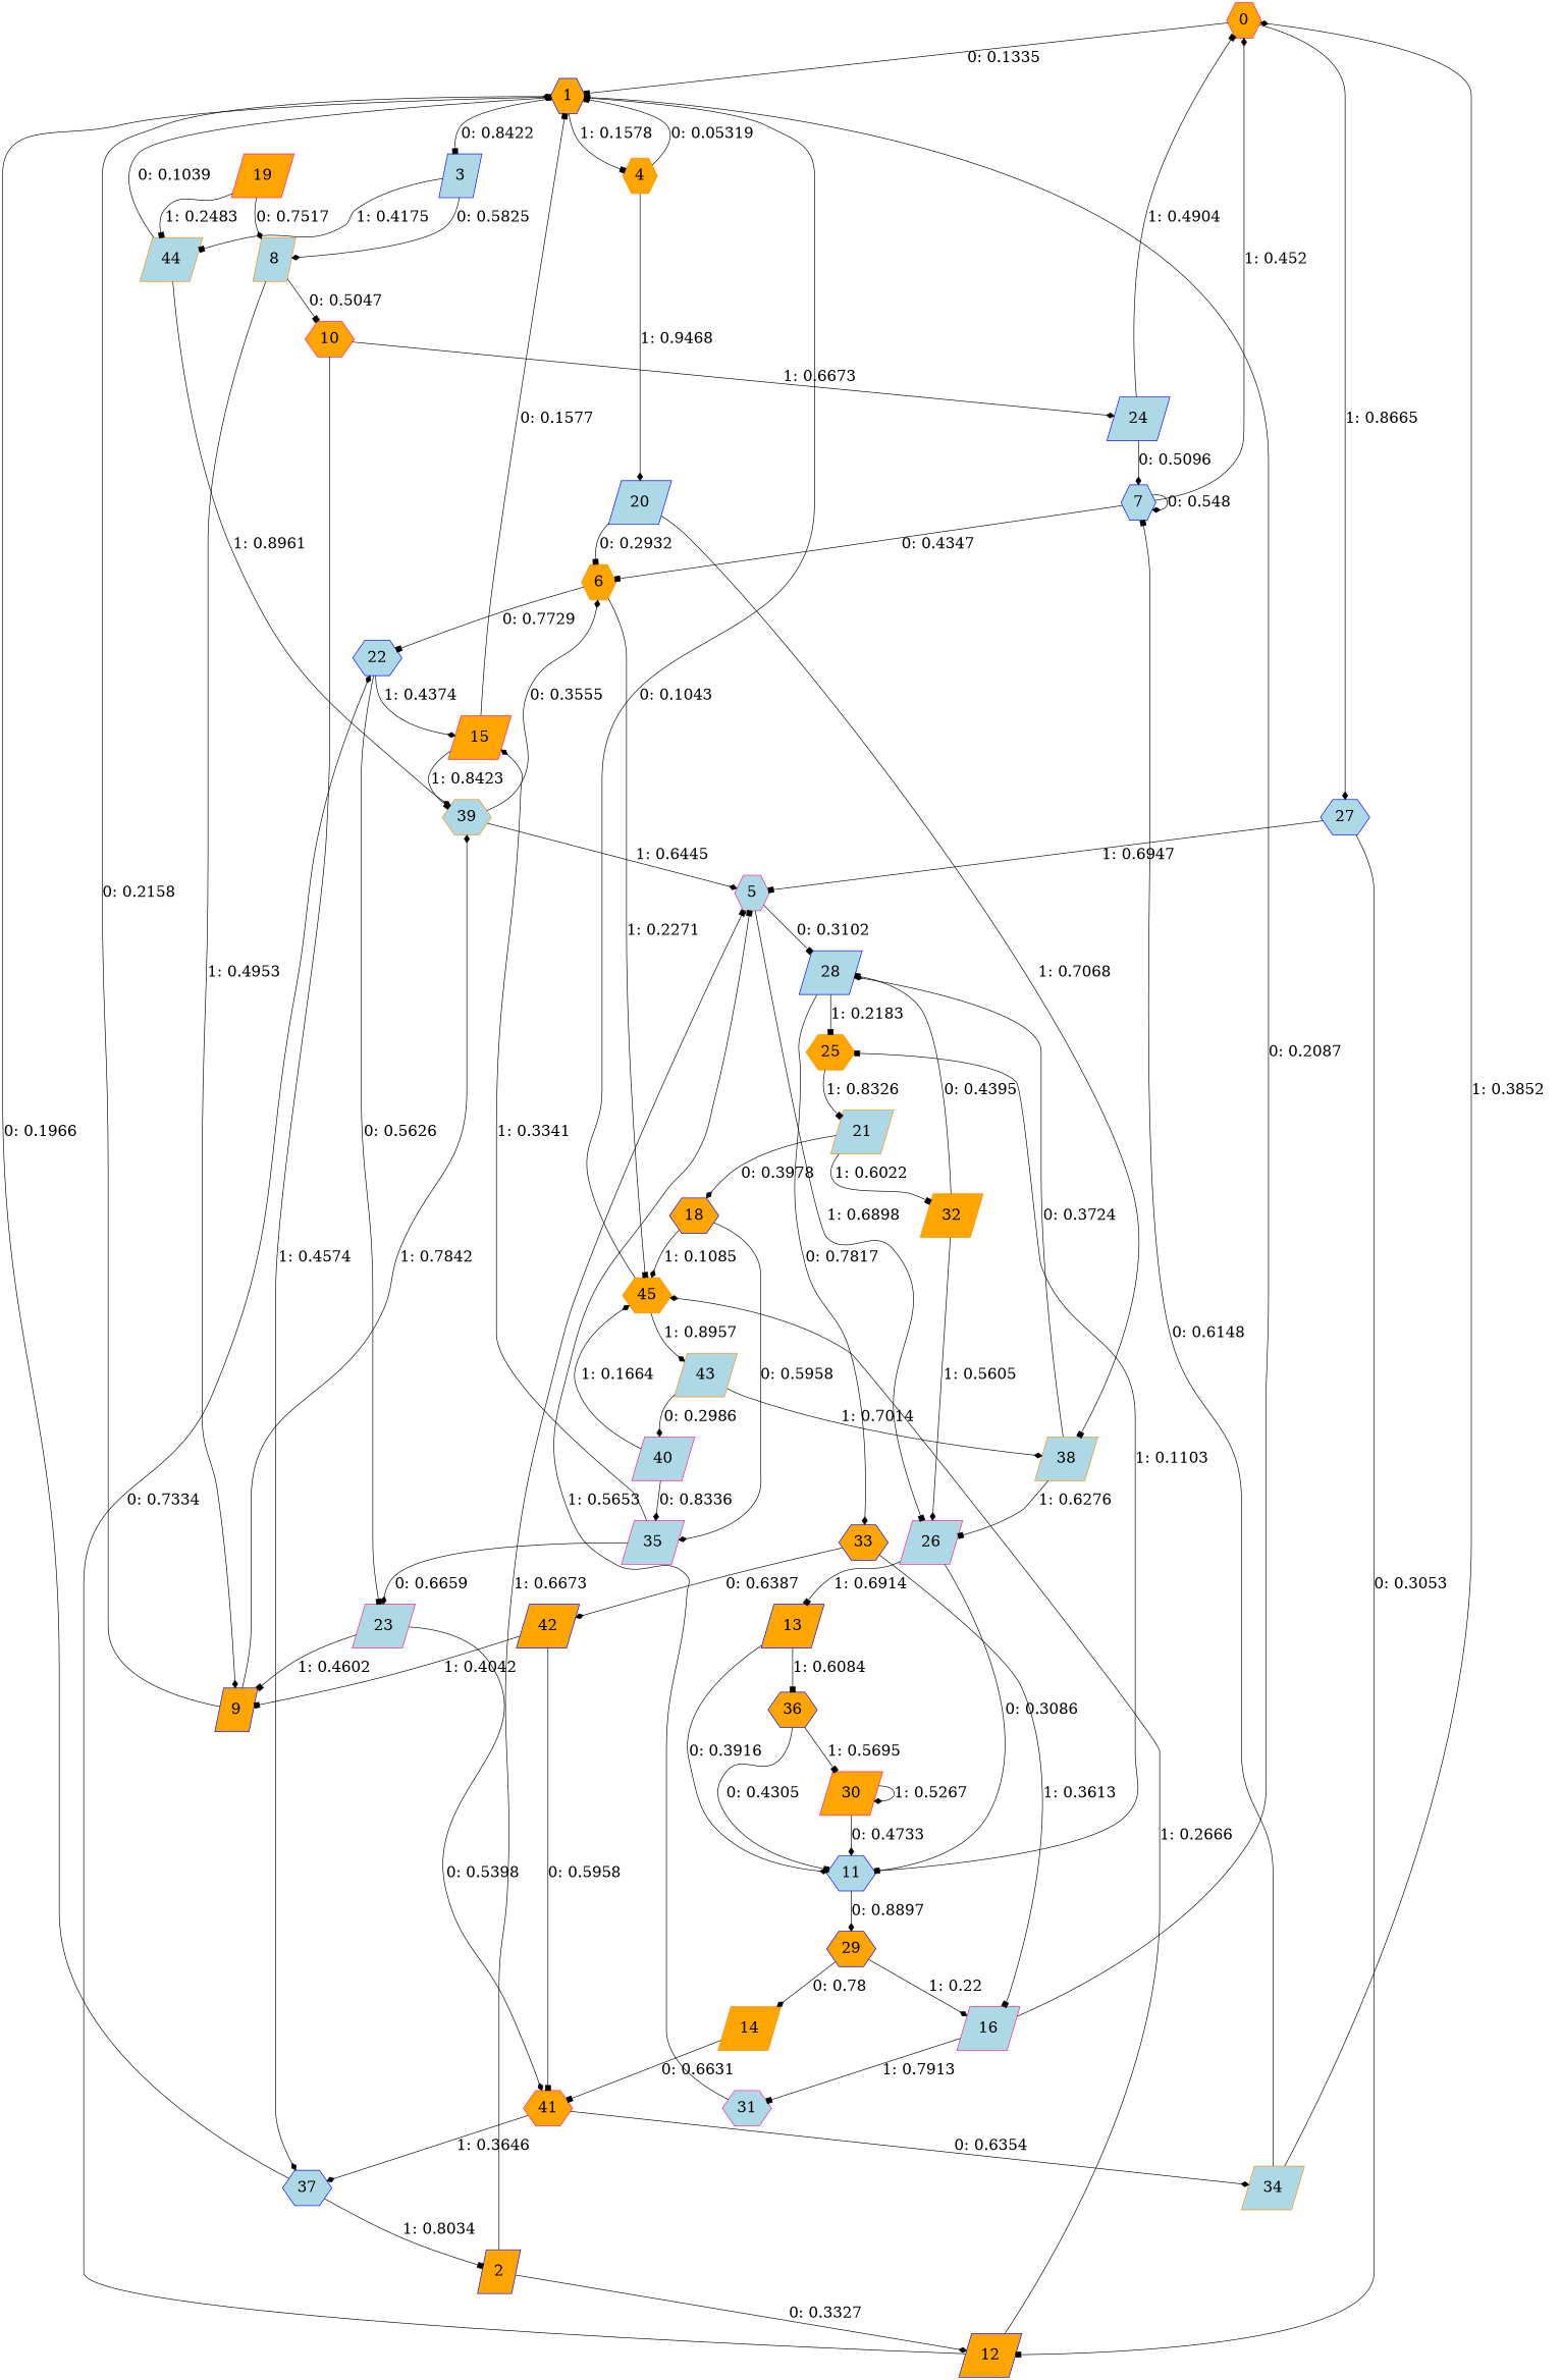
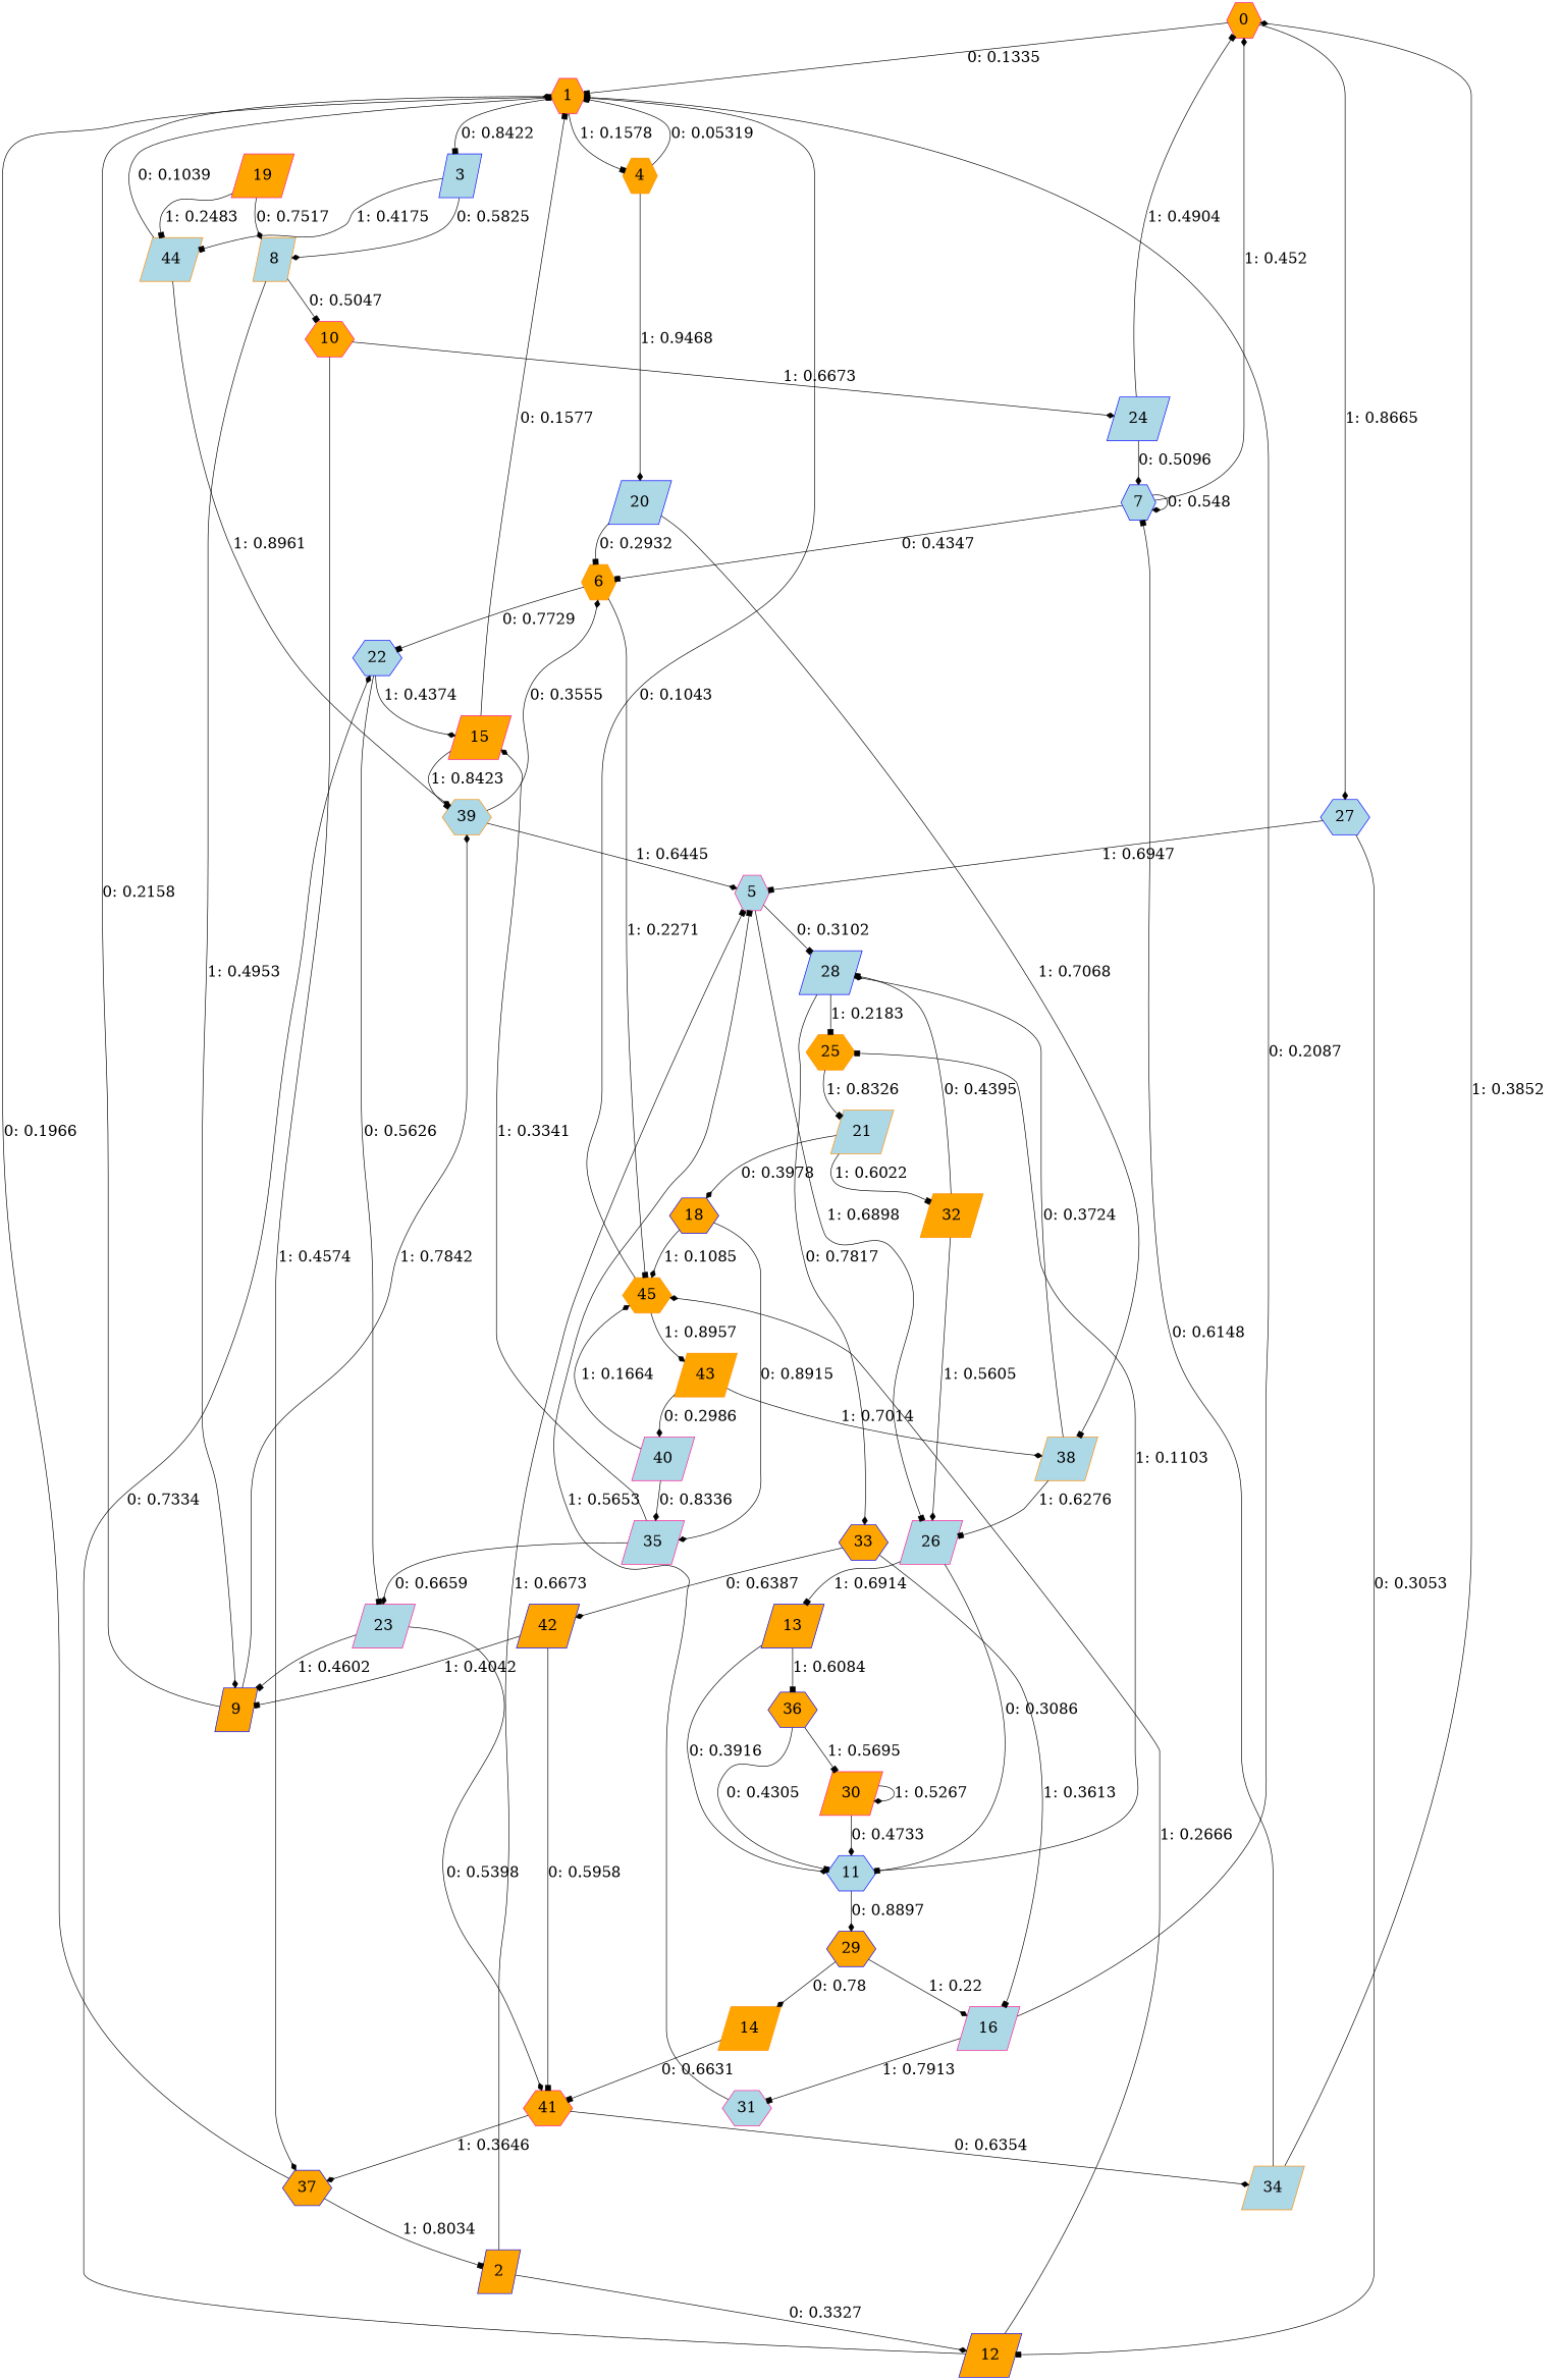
  digraph {
    node [color=blue fillcolor=lightblue fontsize=24 shape=parallelogram style=filled]
    edge [arrowhead=box fontsize=24]
    0 [color=deeppink fillcolor=orange shape=hexagon]
-   1 [fillcolor=orange shape=hexagon]
+   1 [color=deeppink fillcolor=orange shape=hexagon]
    27 [shape=hexagon]
    3
    4 [color=darkorange fillcolor=orange shape=hexagon]
    12 [fillcolor=orange]
    5 [color=deeppink shape=hexagon]
    8 [color=darkorange]
    44 [color=darkorange]
    20
    22 [shape=hexagon]
    45 [color=darkorange fillcolor=orange shape=hexagon]
    28
    26 [color=deeppink]
    10 [color=deeppink fillcolor=orange shape=hexagon]
    9 [fillcolor=orange]
    39 [color=darkorange shape=hexagon]
    6 [color=darkorange fillcolor=orange shape=hexagon]
    38 [color=darkorange]
    2 [fillcolor=orange]
    15 [color=deeppink fillcolor=orange]
    23 [color=deeppink]
-   43 [color=darkorange]
+   43 [color=darkorange fillcolor=orange]
    25 [color=darkorange fillcolor=orange shape=hexagon]
    33 [fillcolor=orange shape=hexagon]
    11 [shape=hexagon]
    13 [fillcolor=orange]
    24
-   37 [shape=hexagon]
+   37 [fillcolor=orange shape=hexagon]
    21 [color=darkorange]
    16 [color=deeppink]
    42 [fillcolor=orange]
    29 [fillcolor=orange shape=hexagon]
    36 [fillcolor=orange shape=hexagon]
    41 [color=deeppink fillcolor=orange shape=hexagon]
    40 [color=deeppink]
    7 [shape=hexagon]
    14 [color=darkorange fillcolor=orange]
    31 [color=deeppink shape=hexagon]
    18 [fillcolor=orange shape=hexagon]
    32 [color=darkorange fillcolor=orange]
    30 [color=deeppink fillcolor=orange]
    34 [color=darkorange]
    19 [color=deeppink fillcolor=orange]
    35 [color=deeppink]
    0 -> 1 [label="0: 0.1335   "]
    0 -> 27 [arrowhead=diamond label="1: 0.8665   "]
    1 -> 3 [label="0: 0.8422   "]
    1 -> 4 [label="1: 0.1578   "]
    27 -> 12 [label="0: 0.3053   "]
    27 -> 5 [label="1: 0.6947   "]
    3 -> 8 [arrowhead=diamond label="0: 0.5825   "]
    3 -> 44 [label="1: 0.4175   "]
    4 -> 1 [label="0: 0.05319  "]
    4 -> 20 [arrowhead=diamond label="1: 0.9468   "]
    12 -> 22 [arrowhead=diamond label="0: 0.7334   "]
    12 -> 45 [arrowhead=diamond label="1: 0.2666   "]
    5 -> 28 [label="0: 0.3102   "]
    5 -> 26 [label="1: 0.6898   "]
    8 -> 10 [label="0: 0.5047   "]
    8 -> 9 [arrowhead=diamond label="1: 0.4953   "]
    44 -> 1 [label="0: 0.1039   "]
    44 -> 39 [arrowhead=diamond label="1: 0.8961   "]
    20 -> 6 [label="0: 0.2932   "]
    20 -> 38 [label="1: 0.7068   "]
    22 -> 15 [arrowhead=diamond label="1: 0.4374   "]
    22 -> 23 [label="0: 0.5626   "]
    45 -> 1 [label="0: 0.1043   "]
    45 -> 43 [arrowhead=diamond label="1: 0.8957   "]
    28 -> 25 [label="1: 0.2183   "]
    28 -> 33 [arrowhead=diamond label="0: 0.7817   "]
    26 -> 11 [label="0: 0.3086   "]
    26 -> 13 [label="1: 0.6914   "]
    10 -> 24 [arrowhead=diamond label="1: 0.6673   "]
    10 -> 37 [arrowhead=diamond label="1: 0.4574   "]
    9 -> 1 [arrowhead=diamond label="0: 0.2158   "]
    9 -> 39 [arrowhead=diamond label="1: 0.7842   "]
    39 -> 5 [arrowhead=diamond label="1: 0.6445   "]
    39 -> 6 [arrowhead=diamond label="0: 0.3555   "]
    6 -> 22 [label="0: 0.7729   "]
    6 -> 45 [label="1: 0.2271   "]
    38 -> 28 [arrowhead=diamond label="0: 0.3724   "]
    38 -> 26 [label="1: 0.6276   "]
    2 -> 12 [arrowhead=diamond label="0: 0.3327   "]
    2 -> 5 [label="1: 0.6673   "]
    15 -> 1 [label="0: 0.1577   "]
    15 -> 39 [label="1: 0.8423   "]
    23 -> 9 [label="1: 0.4602   "]
    23 -> 41 [arrowhead=diamond label="0: 0.5398   "]
    43 -> 38 [arrowhead=diamond label="1: 0.7014   "]
    43 -> 40 [arrowhead=diamond label="0: 0.2986   "]
    25 -> 21 [label="1: 0.8326   "]
    33 -> 16 [label="1: 0.3613   "]
    33 -> 42 [arrowhead=diamond label="0: 0.6387   "]
    11 -> 25 [label="1: 0.1103   "]
    11 -> 29 [arrowhead=diamond label="0: 0.8897   "]
    13 -> 11 [arrowhead=diamond label="0: 0.3916   "]
    13 -> 36 [label="1: 0.6084   "]
    24 -> 0 [label="1: 0.4904   "]
    24 -> 7 [arrowhead=diamond label="0: 0.5096   "]
    37 -> 1 [label="0: 0.1966   "]
    37 -> 2 [label="1: 0.8034   "]
    21 -> 18 [arrowhead=diamond label="0: 0.3978   "]
    21 -> 32 [label="1: 0.6022   "]
    16 -> 1 [label="0: 0.2087   "]
    16 -> 31 [label="1: 0.7913   "]
    42 -> 9 [label="1: 0.4042   "]
    42 -> 41 [label="0: 0.5958   "]
    29 -> 16 [arrowhead=diamond label="1: 0.22     "]
    29 -> 14 [arrowhead=diamond label="0: 0.78     "]
    36 -> 11 [label="0: 0.4305   "]
    36 -> 30 [label="1: 0.5695   "]
    41 -> 37 [arrowhead=diamond label="1: 0.3646   "]
    41 -> 34 [arrowhead=diamond label="0: 0.6354   "]
    40 -> 45 [arrowhead=diamond label="1: 0.1664   "]
    40 -> 35 [arrowhead=diamond label="0: 0.8336   "]
    7 -> 0 [arrowhead=diamond label="1: 0.452    "]
    7 -> 6 [label="0: 0.4347   "]
    7 -> 7 [arrowhead=diamond label="0: 0.548    "]
    14 -> 41 [label="0: 0.6631   "]
    31 -> 5 [label="1: 0.5653   "]
    18 -> 45 [arrowhead=diamond label="1: 0.1085   "]
-   18 -> 35 [arrowhead=diamond label="0: 0.5958   "]
+   18 -> 35 [arrowhead=diamond label="0: 0.8915   "]
    32 -> 28 [label="0: 0.4395   "]
    32 -> 26 [arrowhead=diamond label="1: 0.5605   "]
    30 -> 11 [arrowhead=diamond label="0: 0.4733   "]
    30 -> 30 [arrowhead=diamond label="1: 0.5267   "]
    34 -> 0 [arrowhead=diamond label="1: 0.3852   "]
    34 -> 7 [label="0: 0.6148   "]
    19 -> 8 [arrowhead=diamond label="0: 0.7517   "]
    19 -> 44 [label="1: 0.2483   "]
    35 -> 15 [arrowhead=diamond label="1: 0.3341   "]
    35 -> 23 [arrowhead=diamond label="0: 0.6659   "]
  }
